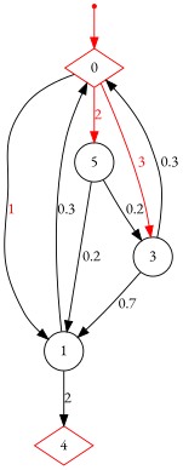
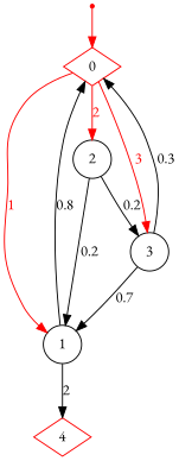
  digraph {
    fontname="EB Garamond"
    node [color=red fontname="EB Garamond" shape=circle]
    edge [color=black fontcolor=black fontname="EB Garamond"]
    n1 [label=0 shape=diamond]
    n2 [color=black label=1]
-   n3 [color=black label=5]
+   n3 [color=black label=2]
    n4 [color=black label=3]
    n5 [label=4 shape=diamond]
    "0i" [shape=point]
-   n1 -> n2 [fontcolor=red label=1]
+   n1 -> n2 [color=red fontcolor=red label=1]
    n1 -> n3 [color=red fontcolor=red label=2]
    n1 -> n4 [color=red fontcolor=red label=3]
-   n2 -> n1 [label=0.3]
+   n2 -> n1 [label=0.8]
    n2 -> n5 [label=2]
    n3 -> n2 [label=0.2]
    n3 -> n4 [label=0.2]
    n4 -> n1 [label=0.3]
    n4 -> n2 [label=0.7]
    "0i" -> n1 [color=red fontcolor=""]
  }
